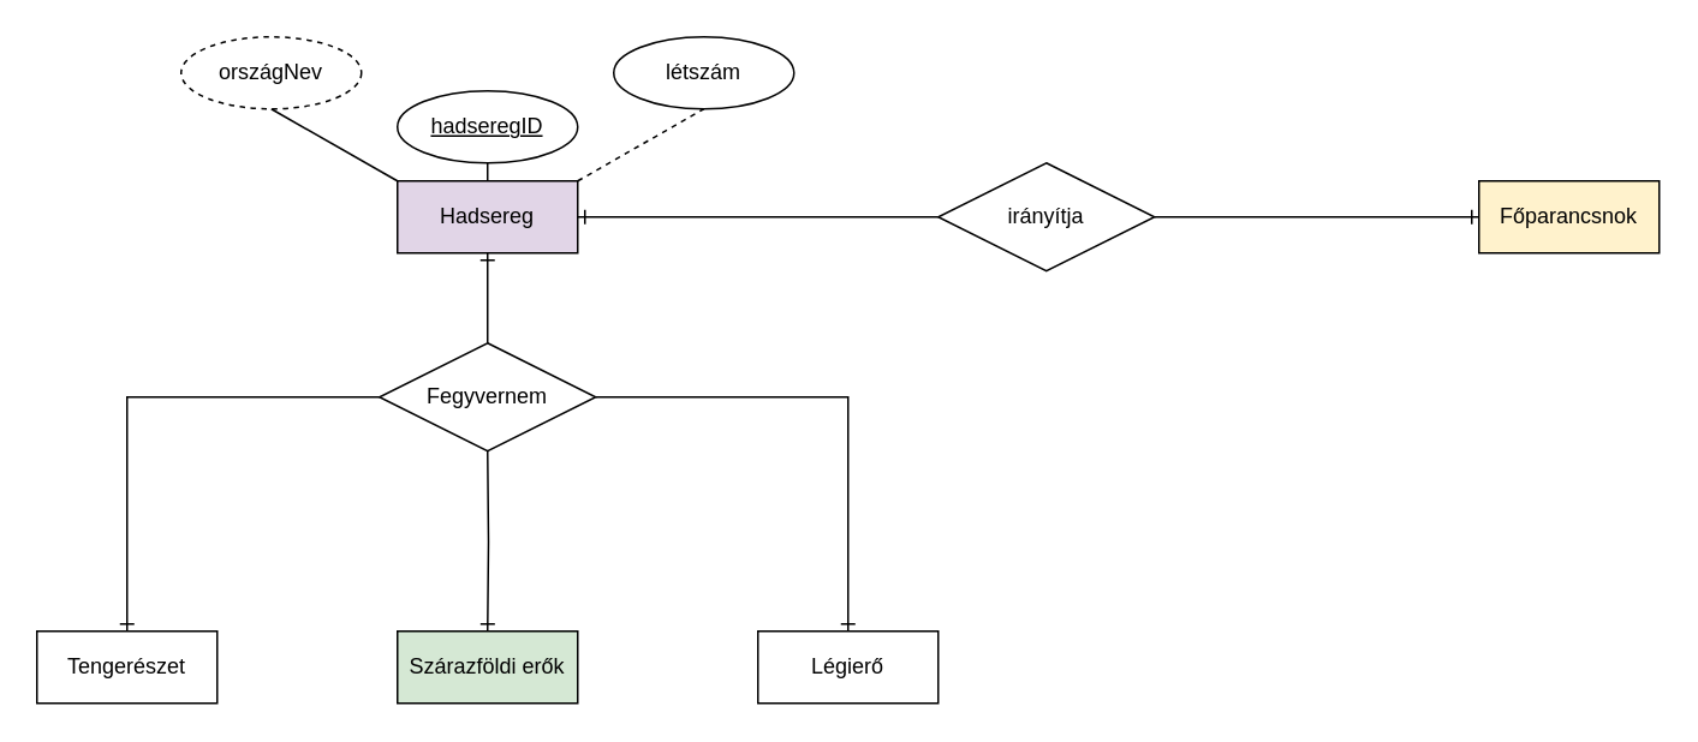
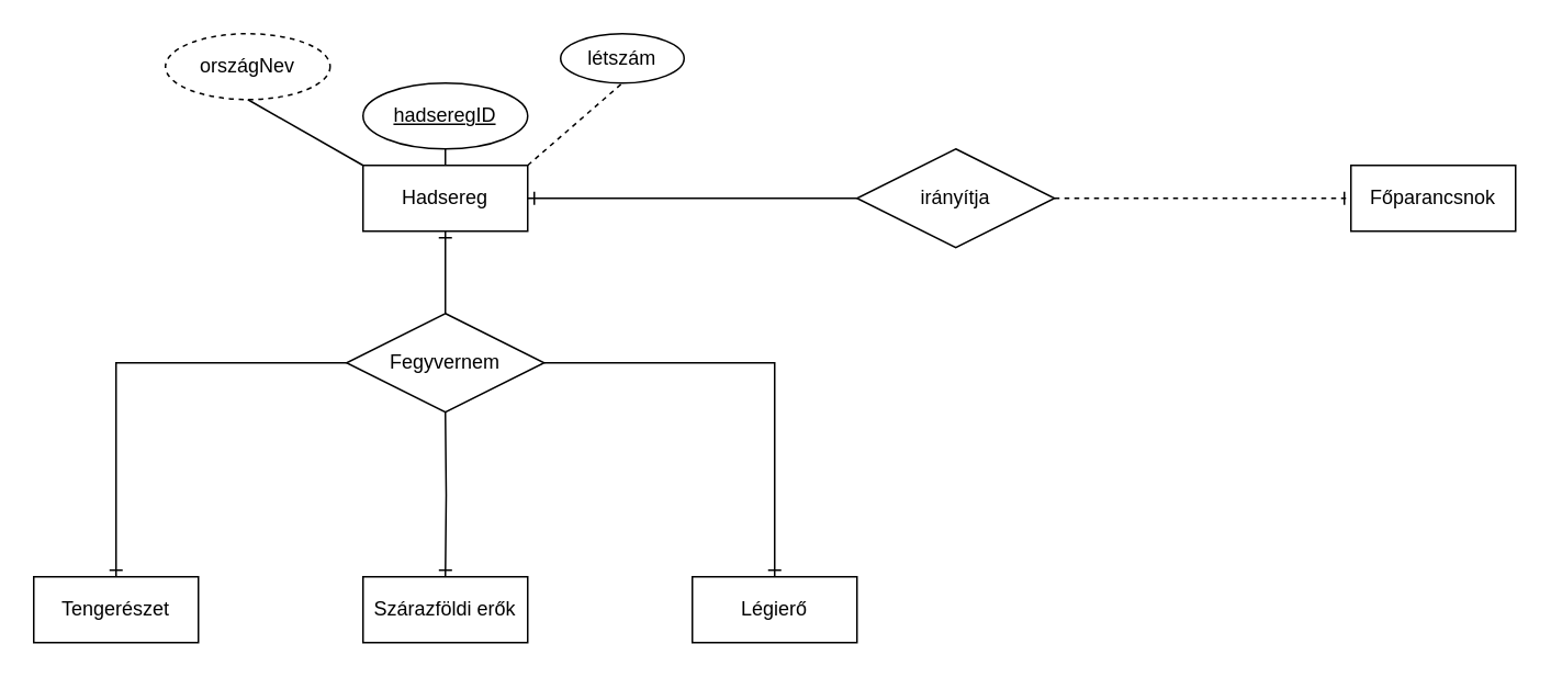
  <mxCell id="0" />
  <mxCell id="1" parent="0" />
- <mxCell id="2" value="Hadsereg" style="whiteSpace=wrap;html=1;align=center;fillColor=#e1d5e7;" vertex="1" parent="1"><mxGeometry x="220" y="100" width="100" height="40" as="geometry" /></mxCell>
+ <mxCell id="2" value="Hadsereg" style="whiteSpace=wrap;html=1;align=center;" vertex="1" parent="1"><mxGeometry x="220" y="100" width="100" height="40" as="geometry" /></mxCell>
  <mxCell id="3" value="országNev" style="ellipse;whiteSpace=wrap;html=1;align=center;dashed=1;" vertex="1" parent="1"><mxGeometry x="100" y="20" width="100" height="40" as="geometry" /></mxCell>
- <mxCell id="4" value="létszám" style="ellipse;whiteSpace=wrap;html=1;align=center;" vertex="1" parent="1"><mxGeometry x="340" y="20" width="100" height="40" as="geometry" /></mxCell>
+ <mxCell id="4" value="létszám" style="ellipse;whiteSpace=wrap;html=1;align=center;" vertex="1" parent="1"><mxGeometry x="340" y="20" width="75" height="30" as="geometry" /></mxCell>
  <mxCell id="5" value="" style="fontSize=12;html=1;endArrow=ERone;endFill=1;rounded=0;entryX=0.5;entryY=0;entryDx=0;entryDy=0;edgeStyle=orthogonalEdgeStyle;" edge="1" parent="1" target="6"><mxGeometry width="100" height="100" relative="1" as="geometry"><mxPoint x="270" y="250" as="sourcePoint" /><mxPoint x="270" y="260" as="targetPoint" /></mxGeometry></mxCell>
- <mxCell id="6" value="Szárazföldi erők" style="whiteSpace=wrap;html=1;align=center;fillColor=#d5e8d4;" vertex="1" parent="1"><mxGeometry x="220" y="350" width="100" height="40" as="geometry" /></mxCell>
+ <mxCell id="6" value="Szárazföldi erők" style="whiteSpace=wrap;html=1;align=center;" vertex="1" parent="1"><mxGeometry x="220" y="350" width="100" height="40" as="geometry" /></mxCell>
  <mxCell id="7" value="Légierő" style="whiteSpace=wrap;html=1;align=center;" vertex="1" parent="1"><mxGeometry x="420" y="350" width="100" height="40" as="geometry" /></mxCell>
  <mxCell id="8" value="" style="edgeStyle=orthogonalEdgeStyle;fontSize=12;html=1;endArrow=ERone;endFill=1;rounded=0;entryX=0.5;entryY=0;entryDx=0;entryDy=0;exitX=1;exitY=0.5;exitDx=0;exitDy=0;" edge="1" parent="1" source="14" target="7"><mxGeometry width="100" height="100" relative="1" as="geometry"><mxPoint x="320" y="245" as="sourcePoint" /><mxPoint x="360" y="230" as="targetPoint" /></mxGeometry></mxCell>
  <mxCell id="9" value="Tengerészet" style="whiteSpace=wrap;html=1;align=center;" vertex="1" parent="1"><mxGeometry x="20" y="350" width="100" height="40" as="geometry" /></mxCell>
  <mxCell id="10" value="" style="edgeStyle=orthogonalEdgeStyle;fontSize=12;html=1;endArrow=ERone;endFill=1;rounded=0;entryX=0.5;entryY=0;entryDx=0;entryDy=0;exitX=0;exitY=0.5;exitDx=0;exitDy=0;" edge="1" parent="1" source="14" target="9"><mxGeometry width="100" height="100" relative="1" as="geometry"><mxPoint x="220" y="245" as="sourcePoint" /><mxPoint x="360" y="230" as="targetPoint" /></mxGeometry></mxCell>
  <mxCell id="11" value="" style="endArrow=none;html=1;rounded=0;exitX=0.5;exitY=1;exitDx=0;exitDy=0;entryX=0;entryY=0;entryDx=0;entryDy=0;" edge="1" parent="1" source="3" target="2"><mxGeometry relative="1" as="geometry"><mxPoint x="230" y="280" as="sourcePoint" /><mxPoint x="390" y="280" as="targetPoint" /></mxGeometry></mxCell>
  <mxCell id="12" value="" style="endArrow=none;html=1;rounded=0;exitX=0.5;exitY=1;exitDx=0;exitDy=0;entryX=0.5;entryY=0;entryDx=0;entryDy=0;" edge="1" parent="1" source="20" target="2"><mxGeometry relative="1" as="geometry"><mxPoint x="270" as="sourcePoint" y="60" /><mxPoint x="390" y="280" as="targetPoint" /></mxGeometry></mxCell>
  <mxCell id="13" value="" style="endArrow=none;html=1;rounded=0;entryX=0.5;entryY=1;entryDx=0;entryDy=0;exitX=1;exitY=0;exitDx=0;exitDy=0;dashed=1;" edge="1" parent="1" source="2" target="4"><mxGeometry relative="1" as="geometry"><mxPoint x="230" y="280" as="sourcePoint" /><mxPoint x="390" y="280" as="targetPoint" /></mxGeometry></mxCell>
  <mxCell id="14" value="Fegyvernem" style="shape=rhombus;perimeter=rhombusPerimeter;whiteSpace=wrap;html=1;align=center;" vertex="1" parent="1"><mxGeometry x="210" y="190" width="120" height="60" as="geometry" /></mxCell>
  <mxCell id="15" value="" style="edgeStyle=orthogonalEdgeStyle;fontSize=12;html=1;endArrow=ERone;endFill=1;rounded=0;exitX=0.5;exitY=0;exitDx=0;exitDy=0;entryX=0.5;entryY=1;entryDx=0;entryDy=0;" edge="1" parent="1" source="14" target="2"><mxGeometry width="100" height="100" relative="1" as="geometry"><mxPoint x="260" y="330" as="sourcePoint" /><mxPoint x="360" y="230" as="targetPoint" /></mxGeometry></mxCell>
- <mxCell id="16" value="Főparancsnok" style="whiteSpace=wrap;html=1;align=center;fillColor=#fff2cc;" vertex="1" parent="1"><mxGeometry x="820" y="100" width="100" height="40" as="geometry" /></mxCell>
+ <mxCell id="16" value="Főparancsnok" style="whiteSpace=wrap;html=1;align=center;" vertex="1" parent="1"><mxGeometry x="820" y="100" width="100" height="40" as="geometry" /></mxCell>
  <mxCell id="17" value="irányítja" style="shape=rhombus;perimeter=rhombusPerimeter;whiteSpace=wrap;html=1;align=center;" vertex="1" parent="1"><mxGeometry x="520" y="90" width="120" height="60" as="geometry" /></mxCell>
  <mxCell id="18" value="" style="edgeStyle=orthogonalEdgeStyle;fontSize=12;html=1;endArrow=ERone;endFill=1;rounded=0;exitX=0;exitY=0.5;exitDx=0;exitDy=0;entryX=1;entryY=0.5;entryDx=0;entryDy=0;" edge="1" parent="1" source="17" target="2"><mxGeometry width="100" height="100" relative="1" as="geometry"><mxPoint x="260" y="430" as="sourcePoint" /><mxPoint x="360" y="330" as="targetPoint" /></mxGeometry></mxCell>
- <mxCell id="19" value="" style="edgeStyle=orthogonalEdgeStyle;fontSize=12;html=1;endArrow=ERone;endFill=1;rounded=0;exitX=1;exitY=0.5;exitDx=0;exitDy=0;entryX=0;entryY=0.5;entryDx=0;entryDy=0;" edge="1" parent="1" source="17" target="16"><mxGeometry width="100" height="100" relative="1" as="geometry"><mxPoint x="260" y="430" as="sourcePoint" /><mxPoint x="360" y="330" as="targetPoint" /></mxGeometry></mxCell>
+ <mxCell id="19" value="" style="edgeStyle=orthogonalEdgeStyle;fontSize=12;html=1;endArrow=ERone;endFill=1;rounded=0;exitX=1;exitY=0.5;exitDx=0;exitDy=0;entryX=0;entryY=0.5;entryDx=0;entryDy=0;dashed=1;" edge="1" parent="1" source="17" target="16"><mxGeometry width="100" height="100" relative="1" as="geometry"><mxPoint x="260" y="430" as="sourcePoint" /><mxPoint x="360" y="330" as="targetPoint" /></mxGeometry></mxCell>
  <mxCell id="20" value="hadseregID" style="ellipse;whiteSpace=wrap;html=1;align=center;fontStyle=4;" vertex="1" parent="1"><mxGeometry x="220" y="50" width="100" height="40" as="geometry" /></mxCell>
